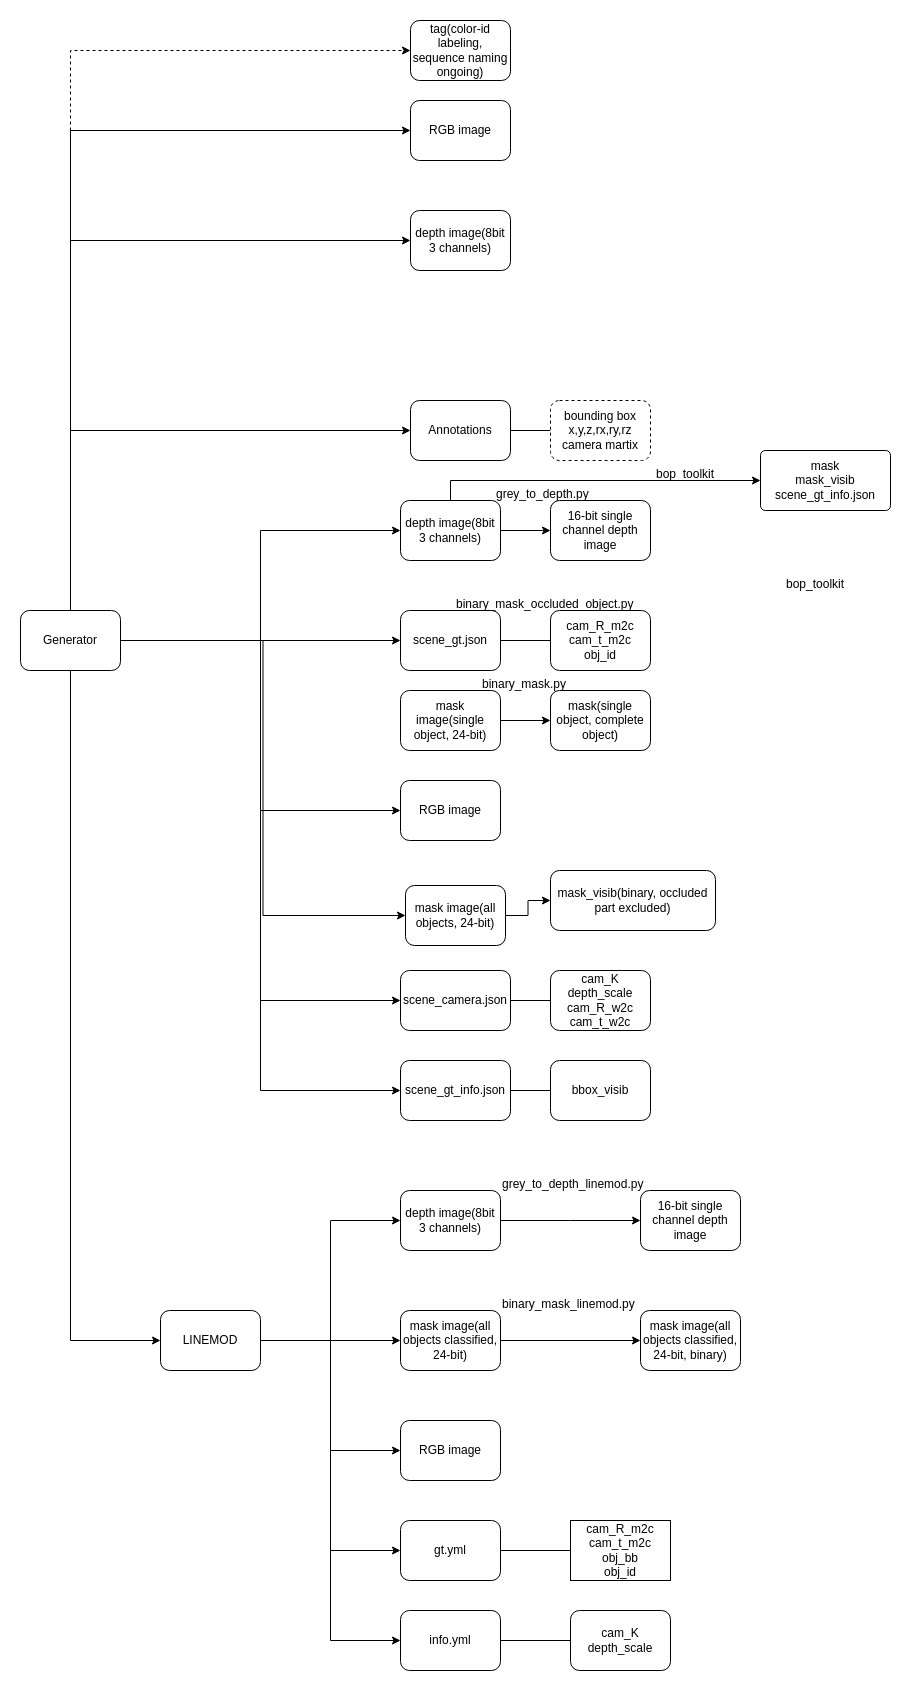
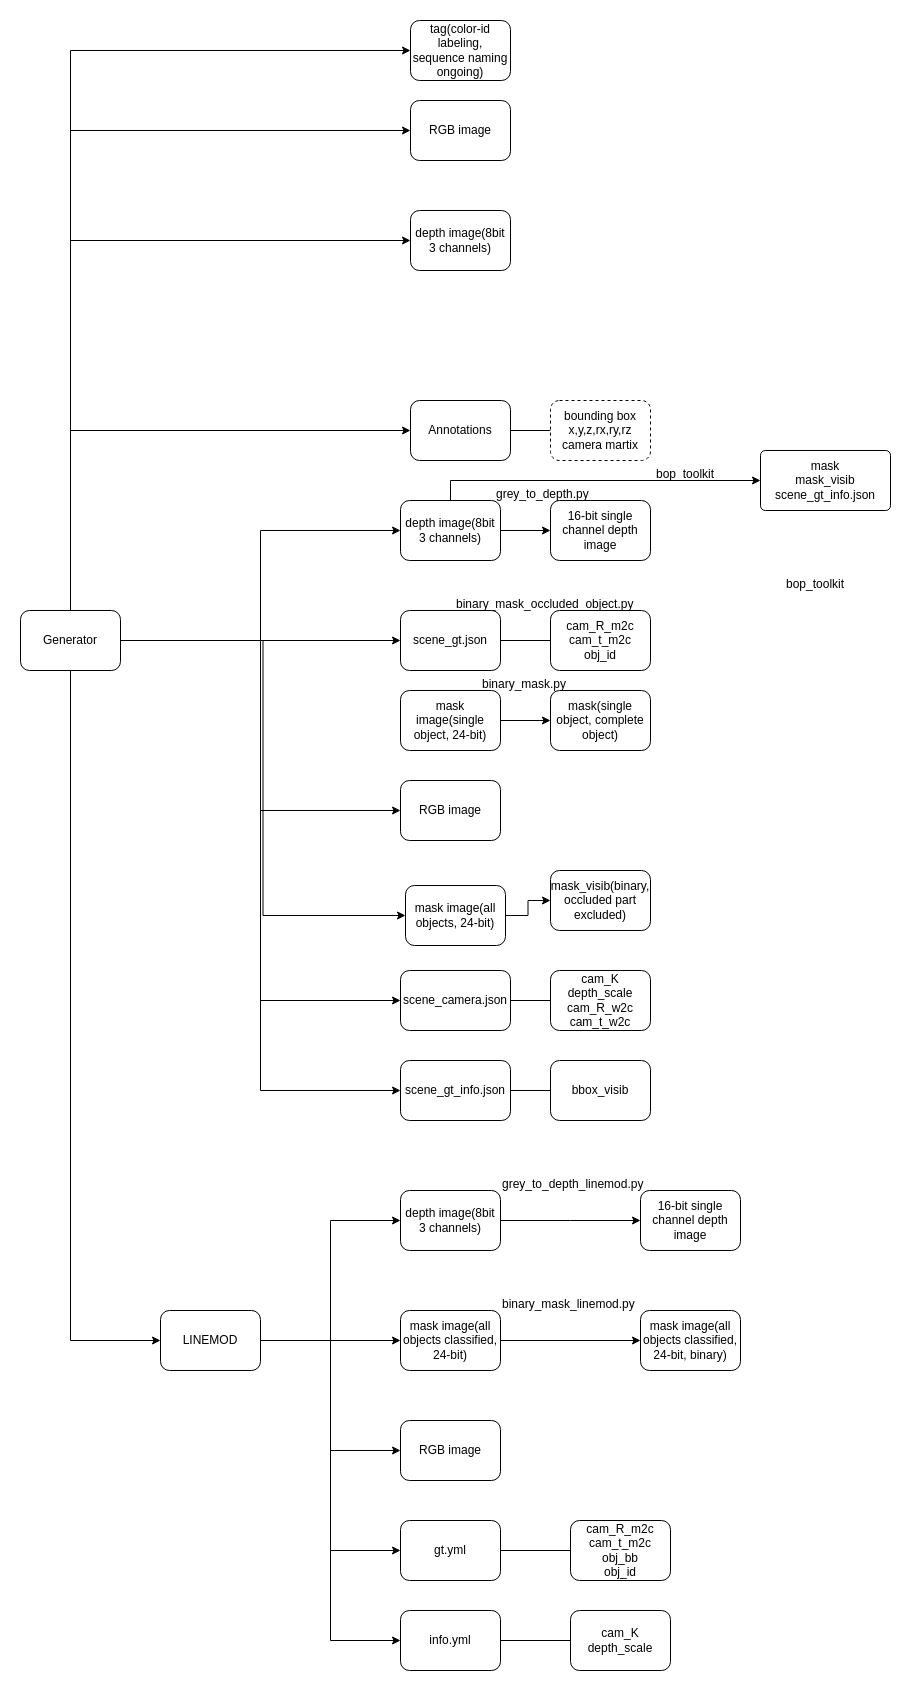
  <mxCell id="0" />
  <mxCell id="1" parent="0" />
  <mxCell id="2" style="edgeStyle=orthogonalEdgeStyle;rounded=0;orthogonalLoop=1;jettySize=auto;html=1;exitX=0.5;exitY=1;exitDx=0;exitDy=0;entryX=0;entryY=0.5;entryDx=0;entryDy=0;" edge="1" parent="1" source="13" target="19"><mxGeometry relative="1" as="geometry"><mxPoint x="140" y="550" as="targetPoint" /></mxGeometry></mxCell>
  <mxCell id="3" style="edgeStyle=orthogonalEdgeStyle;rounded=0;orthogonalLoop=1;jettySize=auto;html=1;exitX=0.5;exitY=0;exitDx=0;exitDy=0;entryX=0;entryY=0.5;entryDx=0;entryDy=0;" edge="1" parent="1" source="13" target="20"><mxGeometry relative="1" as="geometry"><mxPoint x="170" y="240" as="targetPoint" /></mxGeometry></mxCell>
- <mxCell id="4" style="edgeStyle=orthogonalEdgeStyle;rounded=0;orthogonalLoop=1;jettySize=auto;html=1;exitX=0.5;exitY=0;exitDx=0;exitDy=0;entryX=0;entryY=0.5;entryDx=0;entryDy=0;dashed=1;" edge="1" parent="1" source="13" target="25"><mxGeometry relative="1" as="geometry"><mxPoint x="226.19" y="48.11" as="targetPoint" /></mxGeometry></mxCell>
+ <mxCell id="4" style="edgeStyle=orthogonalEdgeStyle;rounded=0;orthogonalLoop=1;jettySize=auto;html=1;exitX=0.5;exitY=0;exitDx=0;exitDy=0;entryX=0;entryY=0.5;entryDx=0;entryDy=0;" edge="1" parent="1" source="13" target="25"><mxGeometry relative="1" as="geometry"><mxPoint x="226.19" y="48.11" as="targetPoint" /></mxGeometry></mxCell>
  <mxCell id="5" style="edgeStyle=orthogonalEdgeStyle;rounded=0;orthogonalLoop=1;jettySize=auto;html=1;exitX=0.5;exitY=0;exitDx=0;exitDy=0;entryX=0;entryY=0.5;entryDx=0;entryDy=0;" edge="1" parent="1" source="13" target="21"><mxGeometry relative="1" as="geometry" /></mxCell>
  <mxCell id="6" style="edgeStyle=orthogonalEdgeStyle;rounded=0;orthogonalLoop=1;jettySize=auto;html=1;exitX=0.5;exitY=0;exitDx=0;exitDy=0;entryX=0;entryY=0.5;entryDx=0;entryDy=0;" edge="1" parent="1" source="13" target="23"><mxGeometry relative="1" as="geometry" /></mxCell>
  <mxCell id="7" style="edgeStyle=orthogonalEdgeStyle;rounded=0;orthogonalLoop=1;jettySize=auto;html=1;exitX=1;exitY=0.5;exitDx=0;exitDy=0;entryX=0;entryY=0.5;entryDx=0;entryDy=0;" edge="1" parent="1" source="13" target="28"><mxGeometry relative="1" as="geometry" /></mxCell>
  <mxCell id="8" style="edgeStyle=orthogonalEdgeStyle;rounded=0;orthogonalLoop=1;jettySize=auto;html=1;exitX=1;exitY=0.5;exitDx=0;exitDy=0;entryX=0;entryY=0.5;entryDx=0;entryDy=0;" edge="1" parent="1" source="13" target="30"><mxGeometry relative="1" as="geometry" /></mxCell>
  <mxCell id="9" style="edgeStyle=orthogonalEdgeStyle;rounded=0;orthogonalLoop=1;jettySize=auto;html=1;exitX=1;exitY=0.5;exitDx=0;exitDy=0;entryX=0;entryY=0.5;entryDx=0;entryDy=0;" edge="1" parent="1" source="13" target="31"><mxGeometry relative="1" as="geometry" /></mxCell>
  <mxCell id="10" style="edgeStyle=orthogonalEdgeStyle;rounded=0;orthogonalLoop=1;jettySize=auto;html=1;exitX=1;exitY=0.5;exitDx=0;exitDy=0;entryX=0;entryY=0.5;entryDx=0;entryDy=0;" edge="1" parent="1" source="13" target="41"><mxGeometry relative="1" as="geometry" /></mxCell>
  <mxCell id="11" style="edgeStyle=orthogonalEdgeStyle;rounded=0;orthogonalLoop=1;jettySize=auto;html=1;exitX=1;exitY=0.5;exitDx=0;exitDy=0;entryX=0;entryY=0.5;entryDx=0;entryDy=0;" edge="1" parent="1" source="13" target="43"><mxGeometry relative="1" as="geometry" /></mxCell>
  <mxCell id="12" style="edgeStyle=orthogonalEdgeStyle;rounded=0;orthogonalLoop=1;jettySize=auto;html=1;exitX=1;exitY=0.5;exitDx=0;exitDy=0;entryX=0;entryY=0.5;entryDx=0;entryDy=0;" edge="1" parent="1" source="13" target="45"><mxGeometry relative="1" as="geometry" /></mxCell>
  <mxCell id="13" value="Generator" style="rounded=1;whiteSpace=wrap;html=1;" vertex="1" parent="1"><mxGeometry x="20" y="610" width="100" height="60" as="geometry" /></mxCell>
  <mxCell id="14" style="edgeStyle=orthogonalEdgeStyle;rounded=0;orthogonalLoop=1;jettySize=auto;html=1;exitX=1;exitY=0.5;exitDx=0;exitDy=0;entryX=0;entryY=0.5;entryDx=0;entryDy=0;" edge="1" parent="1" source="19" target="53"><mxGeometry relative="1" as="geometry" /></mxCell>
  <mxCell id="15" style="edgeStyle=orthogonalEdgeStyle;rounded=0;orthogonalLoop=1;jettySize=auto;html=1;exitX=1;exitY=0.5;exitDx=0;exitDy=0;entryX=0;entryY=0.5;entryDx=0;entryDy=0;" edge="1" parent="1" source="19" target="57"><mxGeometry relative="1" as="geometry" /></mxCell>
  <mxCell id="16" style="edgeStyle=orthogonalEdgeStyle;rounded=0;orthogonalLoop=1;jettySize=auto;html=1;exitX=1;exitY=0.5;exitDx=0;exitDy=0;entryX=0;entryY=0.5;entryDx=0;entryDy=0;" edge="1" parent="1" source="19" target="60"><mxGeometry relative="1" as="geometry" /></mxCell>
  <mxCell id="17" style="edgeStyle=orthogonalEdgeStyle;rounded=0;orthogonalLoop=1;jettySize=auto;html=1;exitX=1;exitY=0.5;exitDx=0;exitDy=0;entryX=0;entryY=0.5;entryDx=0;entryDy=0;" edge="1" parent="1" source="19" target="62"><mxGeometry relative="1" as="geometry"><mxPoint x="370" y="1600" as="targetPoint" /></mxGeometry></mxCell>
  <mxCell id="18" style="edgeStyle=orthogonalEdgeStyle;rounded=0;orthogonalLoop=1;jettySize=auto;html=1;exitX=1;exitY=0.5;exitDx=0;exitDy=0;entryX=0;entryY=0.5;entryDx=0;entryDy=0;" edge="1" parent="1" source="19" target="64"><mxGeometry relative="1" as="geometry" /></mxCell>
  <mxCell id="19" value="LINEMOD" style="rounded=1;whiteSpace=wrap;html=1;" vertex="1" parent="1"><mxGeometry x="160" y="1310" width="100" height="60" as="geometry" /></mxCell>
  <mxCell id="20" value="depth image(8bit 3 channels)" style="rounded=1;whiteSpace=wrap;html=1;" vertex="1" parent="1"><mxGeometry x="410" y="210" width="100" height="60" as="geometry" /></mxCell>
  <mxCell id="21" value="RGB image" style="rounded=1;whiteSpace=wrap;html=1;" vertex="1" parent="1"><mxGeometry x="410" y="100" width="100" height="60" as="geometry" /></mxCell>
  <mxCell id="22" style="endArrow=none;html=1;rounded=0;fontFamily=Helvetica;fontSize=11;fontColor=default;align=center;strokeColor=default;edgeStyle=orthogonalEdgeStyle;" edge="1" parent="1" source="23" target="24"><mxGeometry relative="1" as="geometry" /></mxCell>
  <mxCell id="23" value="Annotations" style="rounded=1;whiteSpace=wrap;html=1;" vertex="1" parent="1"><mxGeometry x="410" y="400" width="100" height="60" as="geometry" /></mxCell>
  <mxCell id="24" value="bounding box&lt;br&gt;x,y,z,rx,ry,rz&lt;br&gt;camera martix" style="rounded=1;whiteSpace=wrap;html=1;dashed=1;" vertex="1" parent="1"><mxGeometry x="550" y="400" width="100" height="60" as="geometry" /></mxCell>
  <mxCell id="25" value="tag(color-id labeling, sequence naming ongoing)" style="rounded=1;whiteSpace=wrap;html=1;" vertex="1" parent="1"><mxGeometry x="410" y="20" width="100" height="60" as="geometry" /></mxCell>
  <mxCell id="26" style="edgeStyle=orthogonalEdgeStyle;rounded=0;orthogonalLoop=1;jettySize=auto;html=1;exitX=1;exitY=0.5;exitDx=0;exitDy=0;entryX=0;entryY=0.5;entryDx=0;entryDy=0;" edge="1" parent="1" source="28" target="32"><mxGeometry relative="1" as="geometry" /></mxCell>
  <mxCell id="27" style="edgeStyle=orthogonalEdgeStyle;rounded=0;orthogonalLoop=1;jettySize=auto;html=1;exitX=0.5;exitY=0;exitDx=0;exitDy=0;entryX=0;entryY=0.5;entryDx=0;entryDy=0;" edge="1" parent="1" source="28" target="49"><mxGeometry relative="1" as="geometry"><mxPoint x="730" y="480" as="targetPoint" /></mxGeometry></mxCell>
  <mxCell id="28" value="depth image(8bit 3 channels)" style="rounded=1;whiteSpace=wrap;html=1;" vertex="1" parent="1"><mxGeometry x="400" y="500" width="100" height="60" as="geometry" /></mxCell>
  <mxCell id="29" style="edgeStyle=orthogonalEdgeStyle;rounded=0;orthogonalLoop=1;jettySize=auto;html=1;exitX=1;exitY=0.5;exitDx=0;exitDy=0;entryX=0;entryY=0.5;entryDx=0;entryDy=0;" edge="1" parent="1" source="30" target="34"><mxGeometry relative="1" as="geometry" /></mxCell>
  <mxCell id="30" value="mask image(all objects, 24-bit)" style="rounded=1;whiteSpace=wrap;html=1;" vertex="1" parent="1"><mxGeometry x="405" y="885" width="100" height="60" as="geometry" /></mxCell>
  <mxCell id="31" value="RGB image" style="rounded=1;whiteSpace=wrap;html=1;" vertex="1" parent="1"><mxGeometry x="400" y="780" width="100" height="60" as="geometry" /></mxCell>
  <mxCell id="32" value="16-bit single channel depth image" style="rounded=1;whiteSpace=wrap;html=1;" vertex="1" parent="1"><mxGeometry x="550" y="500" width="100" height="60" as="geometry" /></mxCell>
  <mxCell id="33" value="grey_to_depth.py " style="text;strokeColor=none;fillColor=none;spacingLeft=4;spacingRight=4;overflow=hidden;rotatable=0;points=[[0,0.5],[1,0.5]];portConstraint=eastwest;fontSize=12;" vertex="1" parent="1"><mxGeometry x="490" y="480" width="120" height="30" as="geometry" /></mxCell>
- <mxCell id="34" value="mask_visib(binary, occluded part excluded)" style="rounded=1;whiteSpace=wrap;html=1;" vertex="1" parent="1"><mxGeometry x="550" y="870" width="165" height="60" as="geometry" /></mxCell>
+ <mxCell id="34" value="mask_visib(binary, occluded part excluded)" style="rounded=1;whiteSpace=wrap;html=1;" vertex="1" parent="1"><mxGeometry x="550" y="870" width="100" height="60" as="geometry" /></mxCell>
  <mxCell id="35" value="binary_mask_occluded_object.py" style="text;strokeColor=none;fillColor=none;spacingLeft=4;spacingRight=4;overflow=hidden;rotatable=0;points=[[0,0.5],[1,0.5]];portConstraint=eastwest;fontSize=12;" vertex="1" parent="1"><mxGeometry x="450" y="590" width="200" height="30" as="geometry" /></mxCell>
  <mxCell id="36" style="edgeStyle=orthogonalEdgeStyle;rounded=0;orthogonalLoop=1;jettySize=auto;html=1;exitX=1;exitY=0.5;exitDx=0;exitDy=0;entryX=0;entryY=0.5;entryDx=0;entryDy=0;" edge="1" parent="1" source="37" target="38"><mxGeometry relative="1" as="geometry" /></mxCell>
  <mxCell id="37" value="mask image(single object, 24-bit)" style="rounded=1;whiteSpace=wrap;html=1;" vertex="1" parent="1"><mxGeometry x="400" y="690" width="100" height="60" as="geometry" /></mxCell>
  <mxCell id="38" value="mask(single object, complete object)" style="rounded=1;whiteSpace=wrap;html=1;" vertex="1" parent="1"><mxGeometry x="550" y="690" width="100" height="60" as="geometry" /></mxCell>
  <mxCell id="39" value="binary_mask.py" style="text;whiteSpace=wrap;html=1;" vertex="1" parent="1"><mxGeometry x="480" y="670" width="210" height="40" as="geometry" /></mxCell>
  <mxCell id="40" style="endArrow=none;html=1;fontFamily=Helvetica;fontSize=11;fontColor=default;align=center;strokeColor=default;edgeStyle=orthogonalEdgeStyle;" edge="1" parent="1" source="41" target="46"><mxGeometry relative="1" as="geometry" /></mxCell>
  <mxCell id="41" value="scene_gt.json" style="rounded=1;whiteSpace=wrap;html=1;" vertex="1" parent="1"><mxGeometry x="400" y="610" width="100" height="60" as="geometry" /></mxCell>
  <mxCell id="42" style="endArrow=none;html=1;fontFamily=Helvetica;fontSize=11;fontColor=default;align=center;strokeColor=default;edgeStyle=orthogonalEdgeStyle;" edge="1" parent="1" source="43" target="47"><mxGeometry relative="1" as="geometry" /></mxCell>
  <mxCell id="43" value="scene_camera.json" style="rounded=1;whiteSpace=wrap;html=1;" vertex="1" parent="1"><mxGeometry x="400" y="970" width="110" height="60" as="geometry" /></mxCell>
  <mxCell id="44" style="endArrow=none;html=1;fontFamily=Helvetica;fontSize=11;fontColor=default;align=center;strokeColor=default;edgeStyle=orthogonalEdgeStyle;" edge="1" parent="1" source="45" target="48"><mxGeometry relative="1" as="geometry" /></mxCell>
  <mxCell id="45" value="scene_gt_info.json" style="rounded=1;whiteSpace=wrap;html=1;" vertex="1" parent="1"><mxGeometry x="400" y="1060" width="110" height="60" as="geometry" /></mxCell>
  <mxCell id="46" value="cam_R_m2c&lt;br&gt;cam_t_m2c&lt;br&gt;obj_id" style="rounded=1;whiteSpace=wrap;html=1;" vertex="1" parent="1"><mxGeometry x="550" y="610" width="100" height="60" as="geometry" /></mxCell>
  <mxCell id="47" value="cam_K&lt;br&gt;depth_scale&lt;br&gt;cam_R_w2c&lt;br&gt;cam_t_w2c" style="rounded=1;whiteSpace=wrap;html=1;" vertex="1" parent="1"><mxGeometry x="550" y="970" width="100" height="60" as="geometry" /></mxCell>
  <mxCell id="48" value="bbox_visib" style="rounded=1;whiteSpace=wrap;html=1;" vertex="1" parent="1"><mxGeometry x="550" y="1060" width="100" height="60" as="geometry" /></mxCell>
  <mxCell id="49" value="mask&lt;br&gt;mask_visib&lt;br&gt;scene_gt_info.json" style="rounded=1;whiteSpace=wrap;html=1;arcSize=8;" vertex="1" parent="1"><mxGeometry x="760" y="450" width="130" height="60" as="geometry" /></mxCell>
  <mxCell id="50" value="bop_toolkit" style="text;strokeColor=none;fillColor=none;spacingLeft=4;spacingRight=4;overflow=hidden;rotatable=0;points=[[0,0.5],[1,0.5]];portConstraint=eastwest;fontSize=12;" vertex="1" parent="1"><mxGeometry x="650" y="460" width="120" height="30" as="geometry" /></mxCell>
  <mxCell id="51" value="bop_toolkit" style="text;strokeColor=none;fillColor=none;spacingLeft=4;spacingRight=4;overflow=hidden;rotatable=0;points=[[0,0.5],[1,0.5]];portConstraint=eastwest;fontSize=12;" vertex="1" parent="1"><mxGeometry x="780" y="570" width="120" height="30" as="geometry" /></mxCell>
  <mxCell id="52" style="edgeStyle=orthogonalEdgeStyle;rounded=0;orthogonalLoop=1;jettySize=auto;html=1;exitX=1;exitY=0.5;exitDx=0;exitDy=0;" edge="1" parent="1" source="53"><mxGeometry relative="1" as="geometry"><mxPoint x="640" y="1220" as="targetPoint" /></mxGeometry></mxCell>
  <mxCell id="53" value="depth image(8bit 3 channels)" style="rounded=1;whiteSpace=wrap;html=1;" vertex="1" parent="1"><mxGeometry x="400" y="1190" width="100" height="60" as="geometry" /></mxCell>
  <mxCell id="54" value="grey_to_depth_linemod.py" style="text;whiteSpace=wrap;html=1;" vertex="1" parent="1"><mxGeometry x="500" y="1170" width="170" height="40" as="geometry" /></mxCell>
  <mxCell id="55" value="16-bit single channel depth image" style="rounded=1;whiteSpace=wrap;html=1;" vertex="1" parent="1"><mxGeometry x="640" y="1190" width="100" height="60" as="geometry" /></mxCell>
  <mxCell id="56" style="edgeStyle=orthogonalEdgeStyle;rounded=0;orthogonalLoop=1;jettySize=auto;html=1;exitX=1;exitY=0.5;exitDx=0;exitDy=0;entryX=0;entryY=0.5;entryDx=0;entryDy=0;" edge="1" parent="1" source="57" target="59"><mxGeometry relative="1" as="geometry" /></mxCell>
  <mxCell id="57" value="mask image(all objects classified, 24-bit)" style="rounded=1;whiteSpace=wrap;html=1;" vertex="1" parent="1"><mxGeometry x="400" y="1310" width="100" height="60" as="geometry" /></mxCell>
  <mxCell id="58" value="binary_mask_linemod.py" style="text;whiteSpace=wrap;html=1;" vertex="1" parent="1"><mxGeometry x="500" y="1290" width="170" height="40" as="geometry" /></mxCell>
  <mxCell id="59" value="mask image(all objects classified, 24-bit, binary)" style="rounded=1;whiteSpace=wrap;html=1;" vertex="1" parent="1"><mxGeometry x="640" y="1310" width="100" height="60" as="geometry" /></mxCell>
  <mxCell id="60" value="RGB image" style="rounded=1;whiteSpace=wrap;html=1;" vertex="1" parent="1"><mxGeometry x="400" y="1420" width="100" height="60" as="geometry" /></mxCell>
  <mxCell id="61" style="endArrow=none;html=1;fontFamily=Helvetica;fontSize=11;fontColor=default;align=center;strokeColor=default;edgeStyle=orthogonalEdgeStyle;" edge="1" parent="1" source="62" target="65"><mxGeometry relative="1" as="geometry" /></mxCell>
  <mxCell id="62" value="gt.yml" style="rounded=1;whiteSpace=wrap;html=1;" vertex="1" parent="1"><mxGeometry x="400" y="1520" width="100" height="60" as="geometry" /></mxCell>
  <mxCell id="63" style="endArrow=none;html=1;fontFamily=Helvetica;fontSize=11;fontColor=default;align=center;strokeColor=default;edgeStyle=orthogonalEdgeStyle;" edge="1" parent="1" source="64" target="66"><mxGeometry relative="1" as="geometry" /></mxCell>
  <mxCell id="64" value="info.yml" style="rounded=1;whiteSpace=wrap;html=1;" vertex="1" parent="1"><mxGeometry x="400" y="1610" width="100" height="60" as="geometry" /></mxCell>
- <mxCell id="65" value="cam_R_m2c&lt;br&gt;cam_t_m2c&lt;br&gt;obj_bb&lt;br&gt;obj_id" style="whiteSpace=wrap;html=1;rounded=0;" vertex="1" parent="1"><mxGeometry x="570" y="1520" width="100" height="60" as="geometry" /></mxCell>
+ <mxCell id="65" value="cam_R_m2c&lt;br&gt;cam_t_m2c&lt;br&gt;obj_bb&lt;br&gt;obj_id" style="rounded=1;whiteSpace=wrap;html=1;" vertex="1" parent="1"><mxGeometry x="570" y="1520" width="100" height="60" as="geometry" /></mxCell>
  <mxCell id="66" value="cam_K&lt;br&gt;depth_scale" style="rounded=1;whiteSpace=wrap;html=1;" vertex="1" parent="1"><mxGeometry x="570" y="1610" width="100" height="60" as="geometry" /></mxCell>
